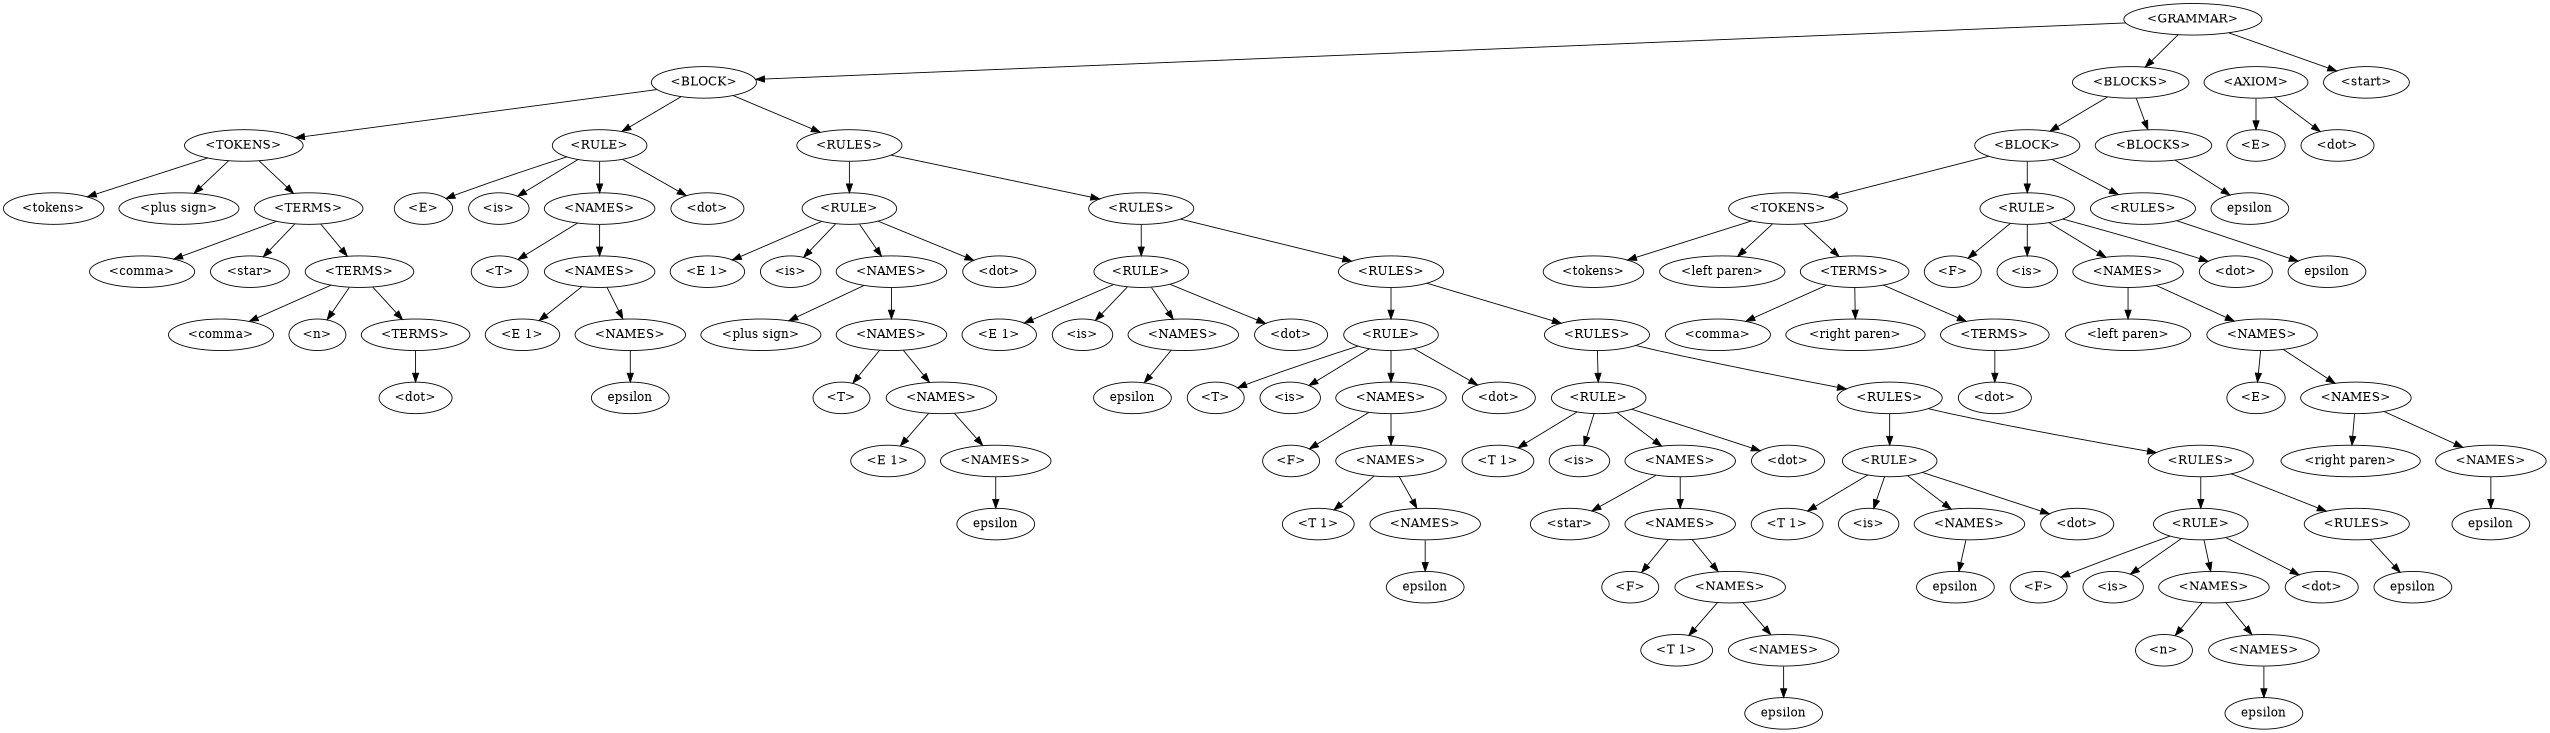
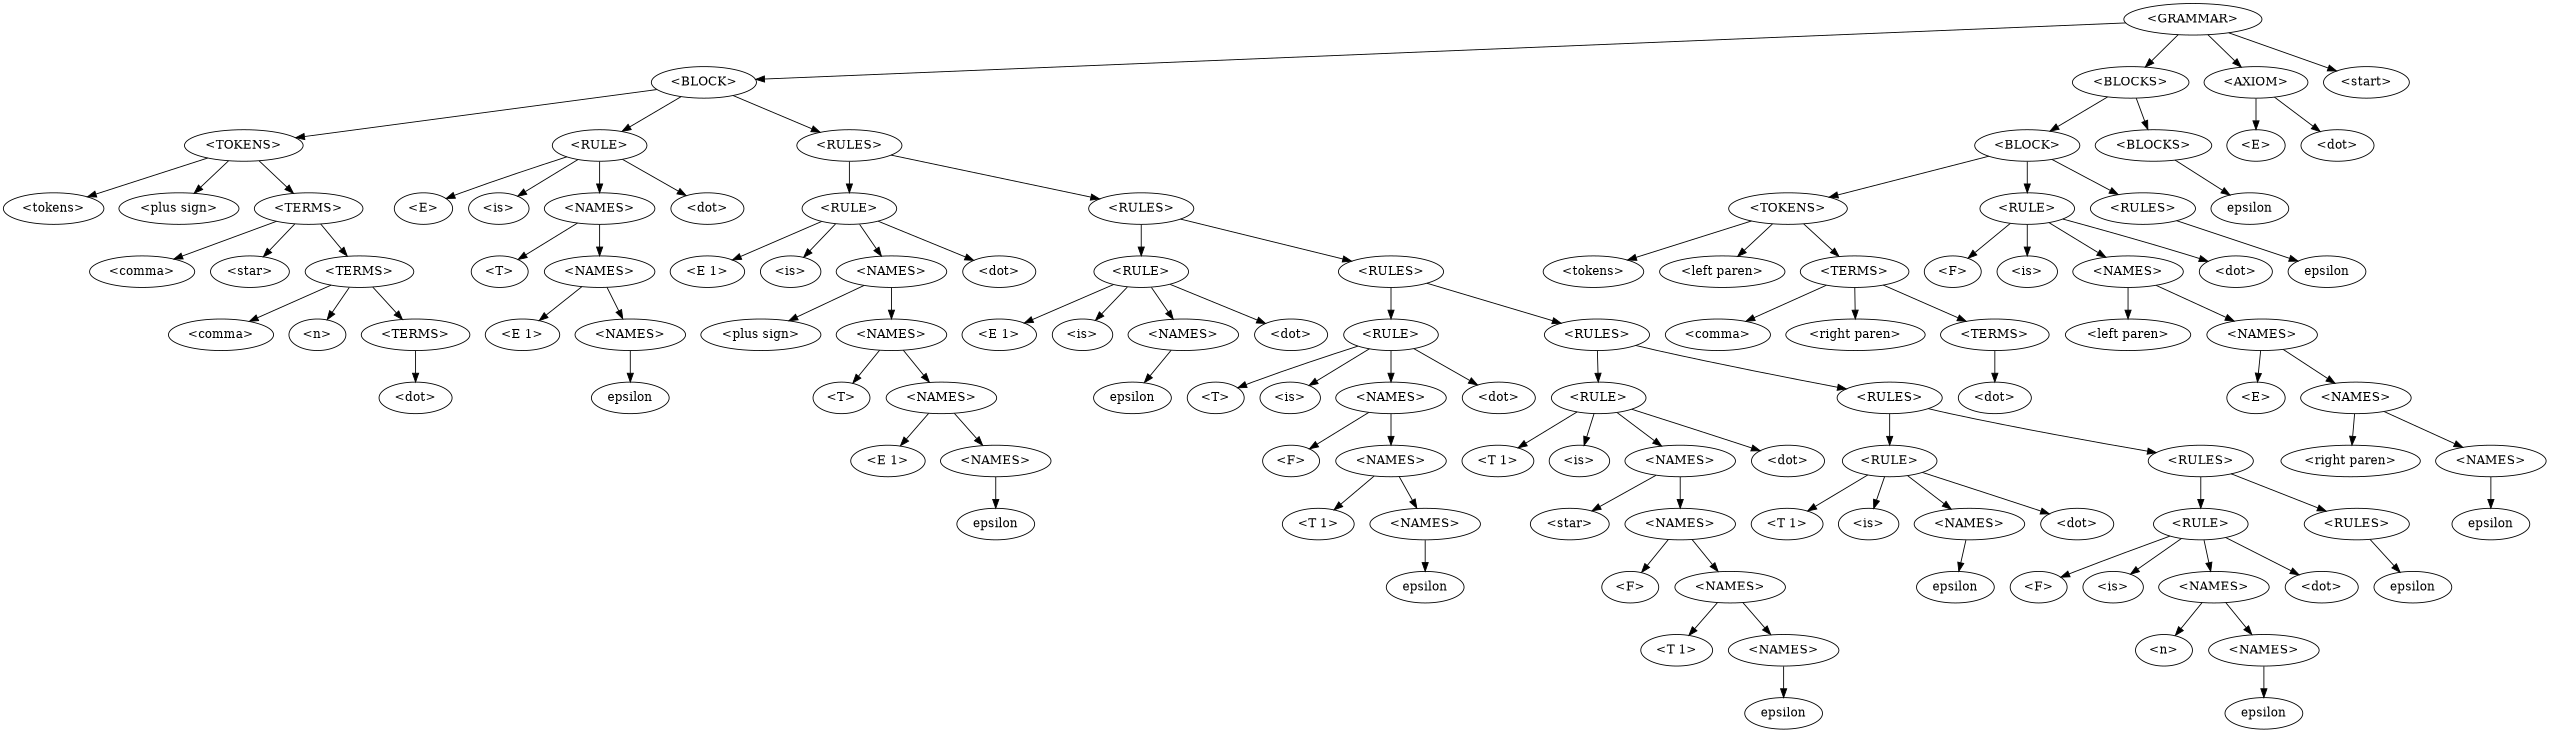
  digraph {
    n1 [label="<GRAMMAR>"]
    n2 [label="<BLOCK>"]
    n3 [label="<BLOCKS>"]
    n4 [label="<AXIOM>"]
    n5 [label="<start>"]
    n6 [label="<TOKENS>"]
    n7 [label="<RULE>"]
    n8 [label="<RULES>"]
    n9 [label="<BLOCK>"]
    n10 [label="<BLOCKS>"]
    n11 [label="<E>"]
    n12 [label="<dot>"]
    n13 [label="<tokens>"]
    n14 [label="<plus sign>"]
    n15 [label="<TERMS>"]
    n16 [label="<E>"]
    n17 [label="<is>"]
    n18 [label="<NAMES>"]
    n19 [label="<dot>"]
    n20 [label="<RULE>"]
    n21 [label="<RULES>"]
    n22 [label="<TOKENS>"]
    n23 [label="<RULE>"]
    n24 [label="<RULES>"]
    n25 [label=epsilon]
    n26 [label="<comma>"]
    n27 [label="<star>"]
    n28 [label="<TERMS>"]
    n29 [label="<T>"]
    n30 [label="<NAMES>"]
    n31 [label="<E 1>"]
    n32 [label="<is>"]
    n33 [label="<NAMES>"]
    n34 [label="<dot>"]
    n35 [label="<RULE>"]
    n36 [label="<RULES>"]
    n37 [label="<comma>"]
    n38 [label="<n>"]
    n39 [label="<TERMS>"]
    n40 [label="<dot>"]
    n41 [label="<E 1>"]
    n42 [label="<NAMES>"]
    n43 [label=epsilon]
    n44 [label="<plus sign>"]
    n45 [label="<NAMES>"]
    n46 [label="<E 1>"]
    n47 [label="<is>"]
    n48 [label="<NAMES>"]
    n49 [label="<dot>"]
    n50 [label="<RULE>"]
    n51 [label="<RULES>"]
    n52 [label="<T>"]
    n53 [label="<NAMES>"]
    n54 [label="<E 1>"]
    n55 [label="<NAMES>"]
    n56 [label=epsilon]
    n57 [label=epsilon]
    n58 [label="<T>"]
    n59 [label="<is>"]
    n60 [label="<NAMES>"]
    n61 [label="<dot>"]
    n62 [label="<RULE>"]
    n63 [label="<RULES>"]
    n64 [label="<F>"]
    n65 [label="<NAMES>"]
    n66 [label="<T 1>"]
    n67 [label="<is>"]
    n68 [label="<NAMES>"]
    n69 [label="<dot>"]
    n70 [label="<RULE>"]
    n71 [label="<RULES>"]
    n72 [label="<T 1>"]
    n73 [label="<NAMES>"]
    n74 [label=epsilon]
    n75 [label="<star>"]
    n76 [label="<NAMES>"]
    n77 [label="<T 1>"]
    n78 [label="<is>"]
    n79 [label="<NAMES>"]
    n80 [label="<dot>"]
    n81 [label="<RULE>"]
    n82 [label="<RULES>"]
    n83 [label="<F>"]
    n84 [label="<NAMES>"]
    n85 [label="<T 1>"]
    n86 [label="<NAMES>"]
    n87 [label=epsilon]
    n88 [label=epsilon]
    n89 [label="<F>"]
    n90 [label="<is>"]
    n91 [label="<NAMES>"]
    n92 [label="<dot>"]
    n93 [label=epsilon]
    n94 [label="<n>"]
    n95 [label="<NAMES>"]
    n96 [label=epsilon]
    n97 [label="<tokens>"]
    n98 [label="<left paren>"]
    n99 [label="<TERMS>"]
    n100 [label="<F>"]
    n101 [label="<is>"]
    n102 [label="<NAMES>"]
    n103 [label="<dot>"]
    n104 [label=epsilon]
    n105 [label="<comma>"]
    n106 [label="<right paren>"]
    n107 [label="<TERMS>"]
    n108 [label="<left paren>"]
    n109 [label="<NAMES>"]
    n110 [label="<dot>"]
    n111 [label="<E>"]
    n112 [label="<NAMES>"]
    n113 [label="<right paren>"]
    n114 [label="<NAMES>"]
    n115 [label=epsilon]
    n1 -> n2
    n1 -> n3
+   n1 -> n4
    n1 -> n5
    n2 -> n6
    n2 -> n7
    n2 -> n8
    n3 -> n9
    n3 -> n10
    n4 -> n11
    n4 -> n12
    n6 -> n13
    n6 -> n14
    n6 -> n15
    n7 -> n16
    n7 -> n17
    n7 -> n18
    n7 -> n19
    n8 -> n20
    n8 -> n21
    n9 -> n22
    n9 -> n23
    n9 -> n24
    n10 -> n25
    n15 -> n26
    n15 -> n27
    n15 -> n28
    n18 -> n29
    n18 -> n30
    n20 -> n31
    n20 -> n32
    n20 -> n33
    n20 -> n34
    n21 -> n35
    n21 -> n36
    n22 -> n97
    n22 -> n98
    n22 -> n99
    n23 -> n100
    n23 -> n101
    n23 -> n102
    n23 -> n103
    n24 -> n104
    n28 -> n37
    n28 -> n38
    n28 -> n39
    n30 -> n41
    n30 -> n42
    n33 -> n44
    n33 -> n45
    n35 -> n46
    n35 -> n47
    n35 -> n48
    n35 -> n49
    n36 -> n50
    n36 -> n51
    n39 -> n40
    n42 -> n43
    n45 -> n52
    n45 -> n53
    n48 -> n57
    n50 -> n58
    n50 -> n59
    n50 -> n60
    n50 -> n61
    n51 -> n62
    n51 -> n63
    n53 -> n54
    n53 -> n55
    n55 -> n56
    n60 -> n64
    n60 -> n65
    n62 -> n66
    n62 -> n67
    n62 -> n68
    n62 -> n69
    n63 -> n70
    n63 -> n71
    n65 -> n72
    n65 -> n73
    n68 -> n75
    n68 -> n76
    n70 -> n77
    n70 -> n78
    n70 -> n79
    n70 -> n80
    n71 -> n81
    n71 -> n82
    n73 -> n74
    n76 -> n83
    n76 -> n84
    n79 -> n88
    n81 -> n89
    n81 -> n90
    n81 -> n91
    n81 -> n92
    n82 -> n93
    n84 -> n85
    n84 -> n86
    n86 -> n87
    n91 -> n94
    n91 -> n95
    n95 -> n96
    n99 -> n105
    n99 -> n106
    n99 -> n107
    n102 -> n108
    n102 -> n109
    n107 -> n110
    n109 -> n111
    n109 -> n112
    n112 -> n113
    n112 -> n114
    n114 -> n115
  }
